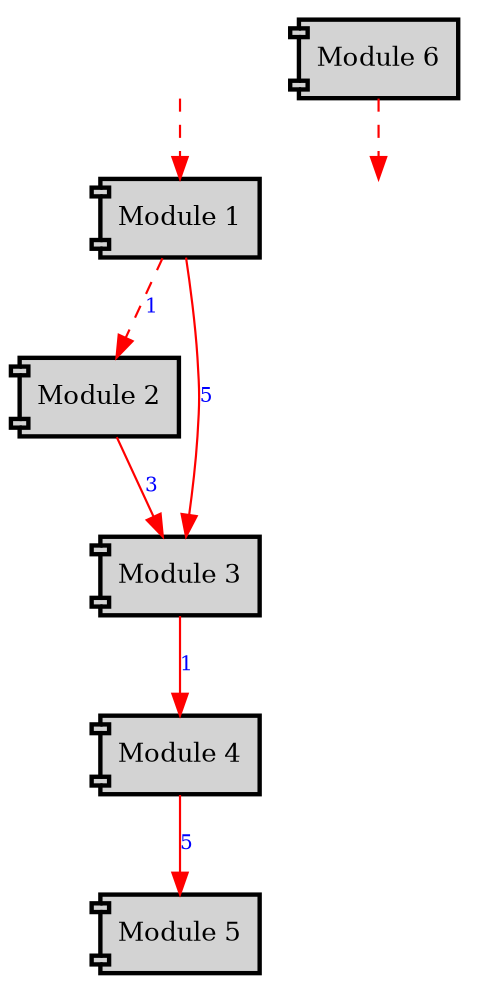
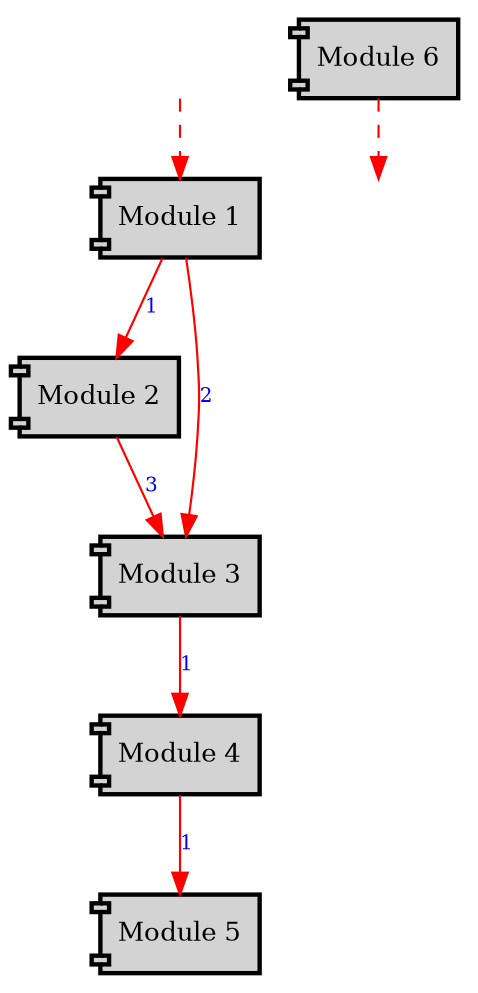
  digraph {
    rankdir=TB
    node [color=black fillcolor=lightgrey fontcolor=black fontsize=12 shape=component style="filled, bold"]
    edge [color=red fontcolor=blue fontsize=9]
    "Module 1"
    "Module 2"
    "Module 3"
    "Module 4"
    "Module 5"
    "Module 7" [style=invisible]
    "Module 6"
    "Module 0" [style=invisible]
-   "Module 1" -> "Module 2" [label=1 style=dashed]
-   "Module 1" -> "Module 3" [label=5]
+   "Module 1" -> "Module 2" [label=1]
+   "Module 1" -> "Module 3" [label=2]
    "Module 2" -> "Module 3" [label=3]
    "Module 3" -> "Module 4" [label=1]
-   "Module 4" -> "Module 5" [label=5]
+   "Module 4" -> "Module 5" [label=1]
    "Module 6" -> "Module 7" [style=dashed]
    "Module 0" -> "Module 1" [style=dashed]
  }
